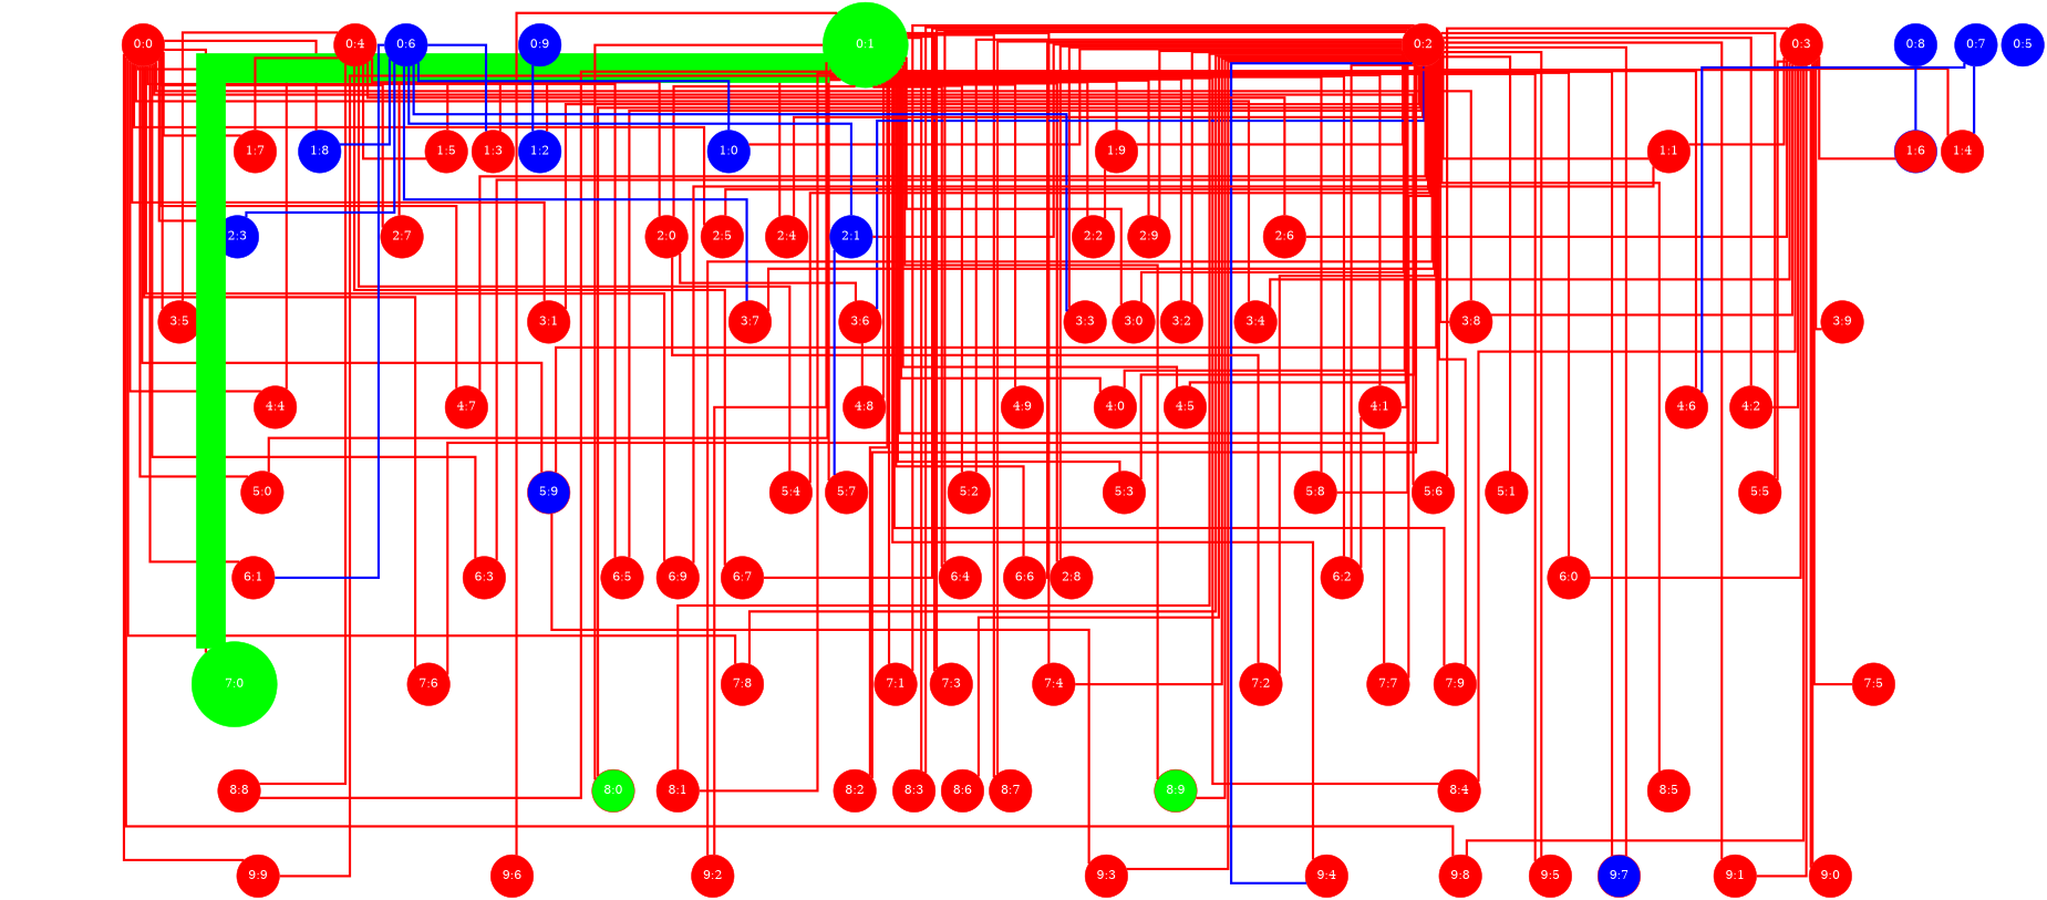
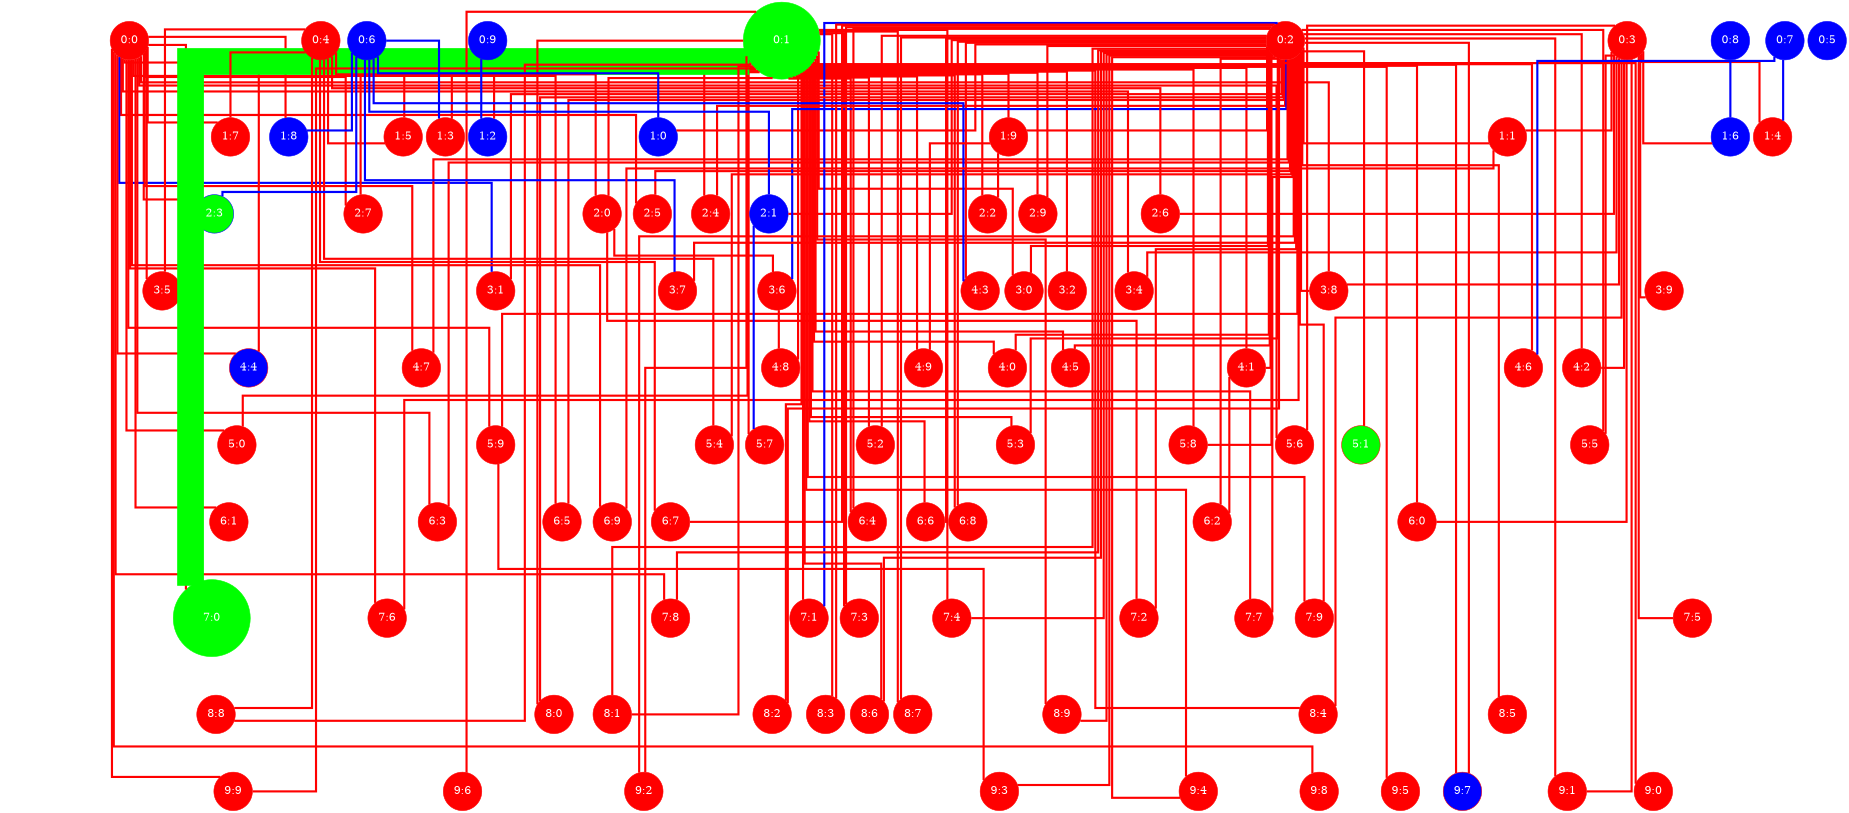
  graph {
    nodesep=0.1
    ranksep=1
    splines=ortho
    node [fixedsize=true fontcolor=white style=filled color=red fontsize=20.0 shape=circle]
    edge [color=red penwidth=4]
    Gen0 [style=invis color="" fontsize="" shape=""]
    "0:0" [width=1]
    "0:1" [color=green width=2]
    "0:2" [width=1]
    "0:3" [width=1]
    "0:4" [width=1]
    "0:5" [color=blue width=1]
    "0:6" [color=blue width=1]
    "0:7" [color=blue width=1]
    "0:8" [color=blue width=1]
    "0:9" [color=blue width=1]
    Gen1 [style=invis color="" fontsize="" shape=""]
    "1:0" [color=blue width=1]
    "1:1" [width=1]
    "1:2" [color=blue width=1]
    "1:3" [width=1]
    "1:4" [width=1]
    "1:5" [width=1]
-   "1:6" [color=blue width=1 fillcolor=red]
+   "1:6" [color=blue width=1]
    "1:7" [width=1]
    "1:8" [color=blue width=1]
    "1:9" [width=1]
    Gen2 [style=invis color="" fontsize="" shape=""]
    "2:0" [width=1]
    "2:1" [color=blue width=1]
    "2:2" [width=1]
-   "2:3" [color=blue width=1]
+   "2:3" [color=blue width=1 fillcolor=green]
    "2:4" [width=1]
    "2:5" [width=1]
    "2:6" [width=1]
    "2:7" [width=1]
    "2:9" [width=1]
    Gen3 [style=invis color="" fontsize="" shape=""]
    "3:0" [width=1]
    "3:1" [width=1]
    "3:2" [width=1]
-   "3:3" [width=1]
+   "3:3" [width=1 label="4:3"]
    "3:4" [width=1]
    "3:5" [width=1]
    "3:6" [width=1]
    "3:7" [width=1]
    "3:8" [width=1]
    "3:9" [width=1]
    Gen4 [style=invis color="" fontsize="" shape=""]
    "4:0" [width=1]
    "4:1" [width=1]
    "4:2" [width=1]
-   "4:4" [width=1]
+   "4:4" [width=1 fillcolor=blue]
    "4:5" [width=1]
    "4:6" [width=1]
    "4:7" [width=1]
    "4:8" [width=1]
    "4:9" [width=1]
    Gen5 [style=invis color="" fontsize="" shape=""]
    "5:0" [width=1]
-   "5:1" [width=1]
+   "5:1" [width=1 fillcolor=green]
    "5:2" [width=1]
    "5:3" [width=1]
    "5:4" [width=1]
    "5:5" [width=1]
    "5:6" [width=1]
    "5:7" [width=1]
    "5:8" [width=1]
-   "5:9" [width=1 fillcolor=blue]
+   "5:9" [width=1]
    Gen6 [style=invis color="" fontsize="" shape=""]
    "6:0" [width=1]
    "6:1" [width=1]
    "6:2" [width=1]
    "6:3" [width=1]
    "6:4" [width=1]
    "6:5" [width=1]
    "6:6" [width=1]
    "6:7" [width=1]
-   "6:8" [width=1 label="2:8"]
+   "6:8" [width=1]
    "6:9" [width=1]
    Gen7 [style=invis color="" fontsize="" shape=""]
    "7:0" [color=green width=2]
    "7:1" [width=1]
    "7:2" [width=1]
    "7:3" [width=1]
    "7:4" [width=1]
    "7:5" [width=1]
    "7:6" [width=1]
    "7:7" [width=1]
    "7:8" [width=1]
    "7:9" [width=1]
    Gen8 [style=invis color="" fontsize="" shape=""]
-   "8:0" [width=1 fillcolor=green]
+   "8:0" [width=1]
    "8:1" [width=1]
    "8:2" [width=1]
    "8:3" [width=1]
    "8:4" [width=1]
    "8:5" [width=1]
    "8:6" [width=1]
    "8:7" [width=1]
    "8:8" [width=1]
-   "8:9" [width=1 fillcolor=green]
+   "8:9" [width=1]
    Gen9 [style=invis color="" fontsize="" shape=""]
    "9:0" [width=1]
    "9:1" [width=1]
    "9:2" [width=1]
    "9:3" [width=1]
    "9:4" [width=1]
    "9:5" [width=1]
    "9:6" [width=1]
    "9:7" [fillcolor=blue width=1]
    "9:8" [width=1]
    "9:9" [width=1]
    subgraph sub_1 {
      rank=same
      Gen0
      "0:0"
      "0:1"
      "0:2"
      "0:3"
      "0:4"
      "0:5"
      "0:6"
      "0:7"
      "0:8"
      "0:9"
    }
    subgraph sub_2 {
      rank=same
      Gen1
      "1:0"
      "1:1"
      "1:2"
      "1:3"
      "1:4"
      "1:5"
      "1:6"
      "1:7"
      "1:8"
      "1:9"
    }
    subgraph sub_3 {
      rank=same
      Gen2
      "2:0"
      "2:1"
      "2:2"
      "2:3"
      "2:4"
      "2:5"
      "2:6"
      "2:7"
      "2:9"
    }
    subgraph sub_4 {
      rank=same
      Gen3
      "3:0"
      "3:1"
      "3:2"
      "3:3"
      "3:4"
      "3:5"
      "3:6"
      "3:7"
      "3:8"
      "3:9"
    }
    subgraph sub_5 {
      rank=same
      Gen4
      "4:0"
      "4:1"
      "4:2"
      "4:4"
      "4:5"
      "4:6"
      "4:7"
      "4:8"
      "4:9"
    }
    subgraph sub_6 {
      rank=same
      Gen5
      "5:0"
      "5:1"
      "5:2"
      "5:3"
      "5:4"
      "5:5"
      "5:6"
      "5:7"
      "5:8"
      "5:9"
    }
    subgraph sub_7 {
      rank=same
      Gen6
      "6:0"
      "6:1"
      "6:2"
      "6:3"
      "6:4"
      "6:5"
      "6:6"
      "6:7"
      "6:8"
      "6:9"
    }
    subgraph sub_8 {
      rank=same
      Gen7
      "7:0"
      "7:1"
      "7:2"
      "7:3"
      "7:4"
      "7:5"
      "7:6"
      "7:7"
      "7:8"
      "7:9"
    }
    subgraph sub_9 {
      rank=same
      Gen8
      "8:0"
      "8:1"
      "8:2"
      "8:3"
      "8:4"
      "8:5"
      "8:6"
      "8:7"
      "8:8"
      "8:9"
    }
    subgraph sub_10 {
      rank=same
      Gen9
      "9:0"
      "9:1"
      "9:2"
      "9:3"
      "9:4"
      "9:5"
      "9:6"
      "9:7"
      "9:8"
      "9:9"
    }
    subgraph sub_11 {
      Gen0
      Gen1
      Gen2
      Gen3
      Gen4
      Gen5
      Gen6
      Gen7
      Gen8
      Gen9
    }
    Gen0 -- Gen1 [style=invis color="" penwidth=""]
    "0:0" -- "1:7"
    "0:0" -- "1:8"
    "0:0" -- "2:3"
    "0:0" -- "2:4"
    "0:0" -- "2:5"
    "0:0" -- "2:7"
-   "0:0" -- "3:1"
+   "0:0" -- "3:1" [color=blue]
    "0:0" -- "3:4"
    "0:0" -- "3:5"
    "0:0" -- "3:8"
    "0:0" -- "4:4"
    "0:0" -- "4:7"
    "0:0" -- "5:0"
    "0:0" -- "5:6"
    "0:0" -- "5:9"
    "0:0" -- "6:1"
    "0:0" -- "6:3"
    "0:0" -- "6:5"
    "0:0" -- "6:9"
    "0:0" -- "7:0"
    "0:0" -- "7:6"
    "0:0" -- "7:8"
    "0:0" -- "9:8"
    "0:0" -- "9:9"
    "0:1" -- "1:2"
    "0:1" -- "1:3"
    "0:1" -- "1:5"
    "0:1" -- "1:9"
    "0:1" -- "2:0"
    "0:1" -- "2:2"
    "0:1" -- "2:7"
    "0:1" -- "2:9"
    "0:1" -- "3:0"
    "0:1" -- "3:2"
    "0:1" -- "4:0"
    "0:1" -- "4:1"
    "0:1" -- "4:4"
    "0:1" -- "4:5"
    "0:1" -- "4:6"
    "0:1" -- "4:8"
    "0:1" -- "4:9"
    "0:1" -- "5:0"
    "0:1" -- "5:2"
    "0:1" -- "5:3"
    "0:1" -- "5:7"
    "0:1" -- "5:8"
    "0:1" -- "6:0"
    "0:1" -- "6:4"
    "0:1" -- "6:6"
    "0:1" -- "6:8"
    "0:1" -- "7:0" [color=green penwidth=50]
    "0:1" -- "7:1"
    "0:1" -- "7:3"
    "0:1" -- "7:4"
    "0:1" -- "7:7"
    "0:1" -- "7:9"
    "0:1" -- "8:0"
    "0:1" -- "8:1"
    "0:1" -- "8:2"
    "0:1" -- "8:3"
    "0:1" -- "8:4"
-   "0:1" -- "6:2"
+   "0:1" -- "8:6"
    "0:1" -- "8:7"
    "0:1" -- "8:8"
    "0:1" -- "8:9"
    "0:1" -- "9:2"
    "0:1" -- "9:4"
    "0:1" -- "9:5"
    "0:1" -- "9:6"
    "0:1" -- "9:7"
    "0:1" -- "9:9"
    "0:2" -- "1:0"
    "0:2" -- "1:1"
    "0:2" -- "1:9"
    "0:2" -- "2:1"
    "0:2" -- "2:4"
    "0:2" -- "2:5"
    "0:2" -- "2:9"
    "0:2" -- "3:0"
    "0:2" -- "3:1"
-   "0:2" -- "3:2"
    "0:2" -- "3:3"
    "0:2" -- "3:6" [color=blue]
    "0:2" -- "3:7"
    "0:2" -- "3:8"
    "0:2" -- "4:0"
    "0:2" -- "4:1"
    "0:2" -- "4:2"
    "0:2" -- "4:5"
    "0:2" -- "4:7"
    "0:2" -- "5:1"
    "0:2" -- "5:2"
    "0:2" -- "5:3"
    "0:2" -- "5:4"
    "0:2" -- "5:5"
    "0:2" -- "5:8"
    "0:2" -- "5:9"
    "0:2" -- "6:2"
    "0:2" -- "6:3"
    "0:2" -- "6:4"
    "0:2" -- "6:5"
    "0:2" -- "6:6"
    "0:2" -- "6:7"
    "0:2" -- "6:8"
-   "0:2" -- "7:1"
+   "0:2" -- "7:1" [color=blue]
    "0:2" -- "7:2"
    "0:2" -- "7:3"
    "0:2" -- "7:4"
    "0:2" -- "7:6"
    "0:2" -- "7:7"
    "0:2" -- "7:8"
    "0:2" -- "7:9"
    "0:2" -- "8:0"
    "0:2" -- "8:1"
    "0:2" -- "8:2"
    "0:2" -- "8:3"
    "0:2" -- "8:5"
    "0:2" -- "8:6"
    "0:2" -- "8:7"
    "0:2" -- "8:9"
    "0:2" -- "9:0"
    "0:2" -- "9:1"
    "0:2" -- "9:2"
    "0:2" -- "9:3"
-   "0:2" -- "9:4" [color=blue]
-   "0:2" -- "9:5"
+   "0:2" -- "9:4"
    "0:2" -- "9:7"
    "0:3" -- "1:1"
    "0:3" -- "1:4"
    "0:3" -- "1:6"
    "0:3" -- "2:6"
    "0:3" -- "3:4"
    "0:3" -- "3:8"
    "0:3" -- "3:9"
    "0:3" -- "4:2"
    "0:3" -- "5:5"
    "0:3" -- "5:6"
    "0:3" -- "6:0"
    "0:3" -- "7:5"
    "0:3" -- "8:4"
-   "0:3" -- "9:0"
    "0:3" -- "9:1"
-   "0:3" -- "9:8"
    "0:4" -- "1:5"
    "0:4" -- "1:7"
    "0:4" -- "2:0"
    "0:4" -- "2:6"
    "0:4" -- "3:5"
    "0:4" -- "5:4"
    "0:4" -- "6:7"
    "0:4" -- "8:8"
    "0:6" -- "1:0" [color=blue]
    "0:6" -- "1:3" [color=blue]
    "0:6" -- "1:8" [color=blue]
    "0:6" -- "2:1" [color=blue]
    "0:6" -- "2:3" [color=blue]
    "0:6" -- "3:3" [color=blue]
    "0:6" -- "3:7" [color=blue]
-   "0:6" -- "6:1" [color=blue]
    "0:7" -- "1:4" [color=blue]
    "0:7" -- "4:6" [color=blue]
    "0:8" -- "1:6" [color=blue]
    "0:9" -- "1:2" [color=blue]
    Gen1 -- Gen2 [style=invis color="" penwidth=""]
    "1:1" -- "6:9"
    "1:9" -- "2:2"
+   "1:9" -- "4:9"
    Gen2 -- Gen3 [style=invis color="" penwidth=""]
    "2:0" -- "3:6"
    "2:0" -- "7:2"
    "2:1" -- "5:7" [color=blue]
    Gen3 -- Gen4 [style=invis color="" penwidth=""]
    "3:6" -- "4:8"
    Gen4 -- Gen5 [style=invis color="" penwidth=""]
    "4:1" -- "6:2"
    Gen5 -- Gen6 [style=invis color="" penwidth=""]
    "5:9" -- "9:3"
    Gen6 -- Gen7 [style=invis color="" penwidth=""]
    Gen7 -- Gen8 [style=invis color="" penwidth=""]
    Gen8 -- Gen9 [style=invis color="" penwidth=""]
  }
